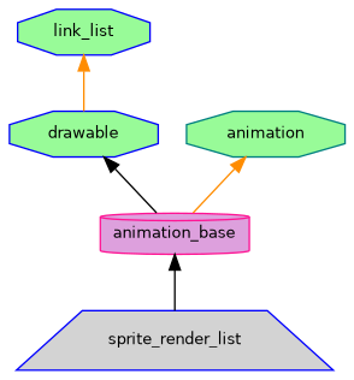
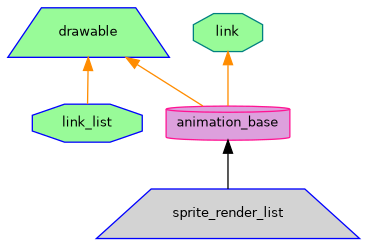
  digraph {
    node [color=blue fillcolor=palegreen fontname=Helvetica fontsize=10 shape=octagon style=filled]
    edge [color=darkorange dir=back fontname=Helvetica fontsize=10 labelfontname=Helvetica labelfontsize=10 style=solid]
    n1 [fontcolor=black height=0.2 label=link_list width=0.4]
-   n2 [height=0.2 label=drawable width=0.4]
+   n2 [height=0.2 label=drawable shape=trapezium width=0.4]
    n3 [color=deeppink fillcolor=plum height=0.2 label=animation_base shape=cylinder width=0.4]
    n4 [fillcolor=lightgrey height=0.2 label=sprite_render_list shape=trapezium width=0.4]
-   n5 [color=teal height=0.2 label=animation width=0.4]
-   n1 -> n2
-   n2 -> n3 [color=black]
+   n5 [color=teal height=0.2 label=link width=0.4]
+   n2 -> n1
+   n2 -> n3
    n3 -> n4 [color=black]
    n5 -> n3
  }
